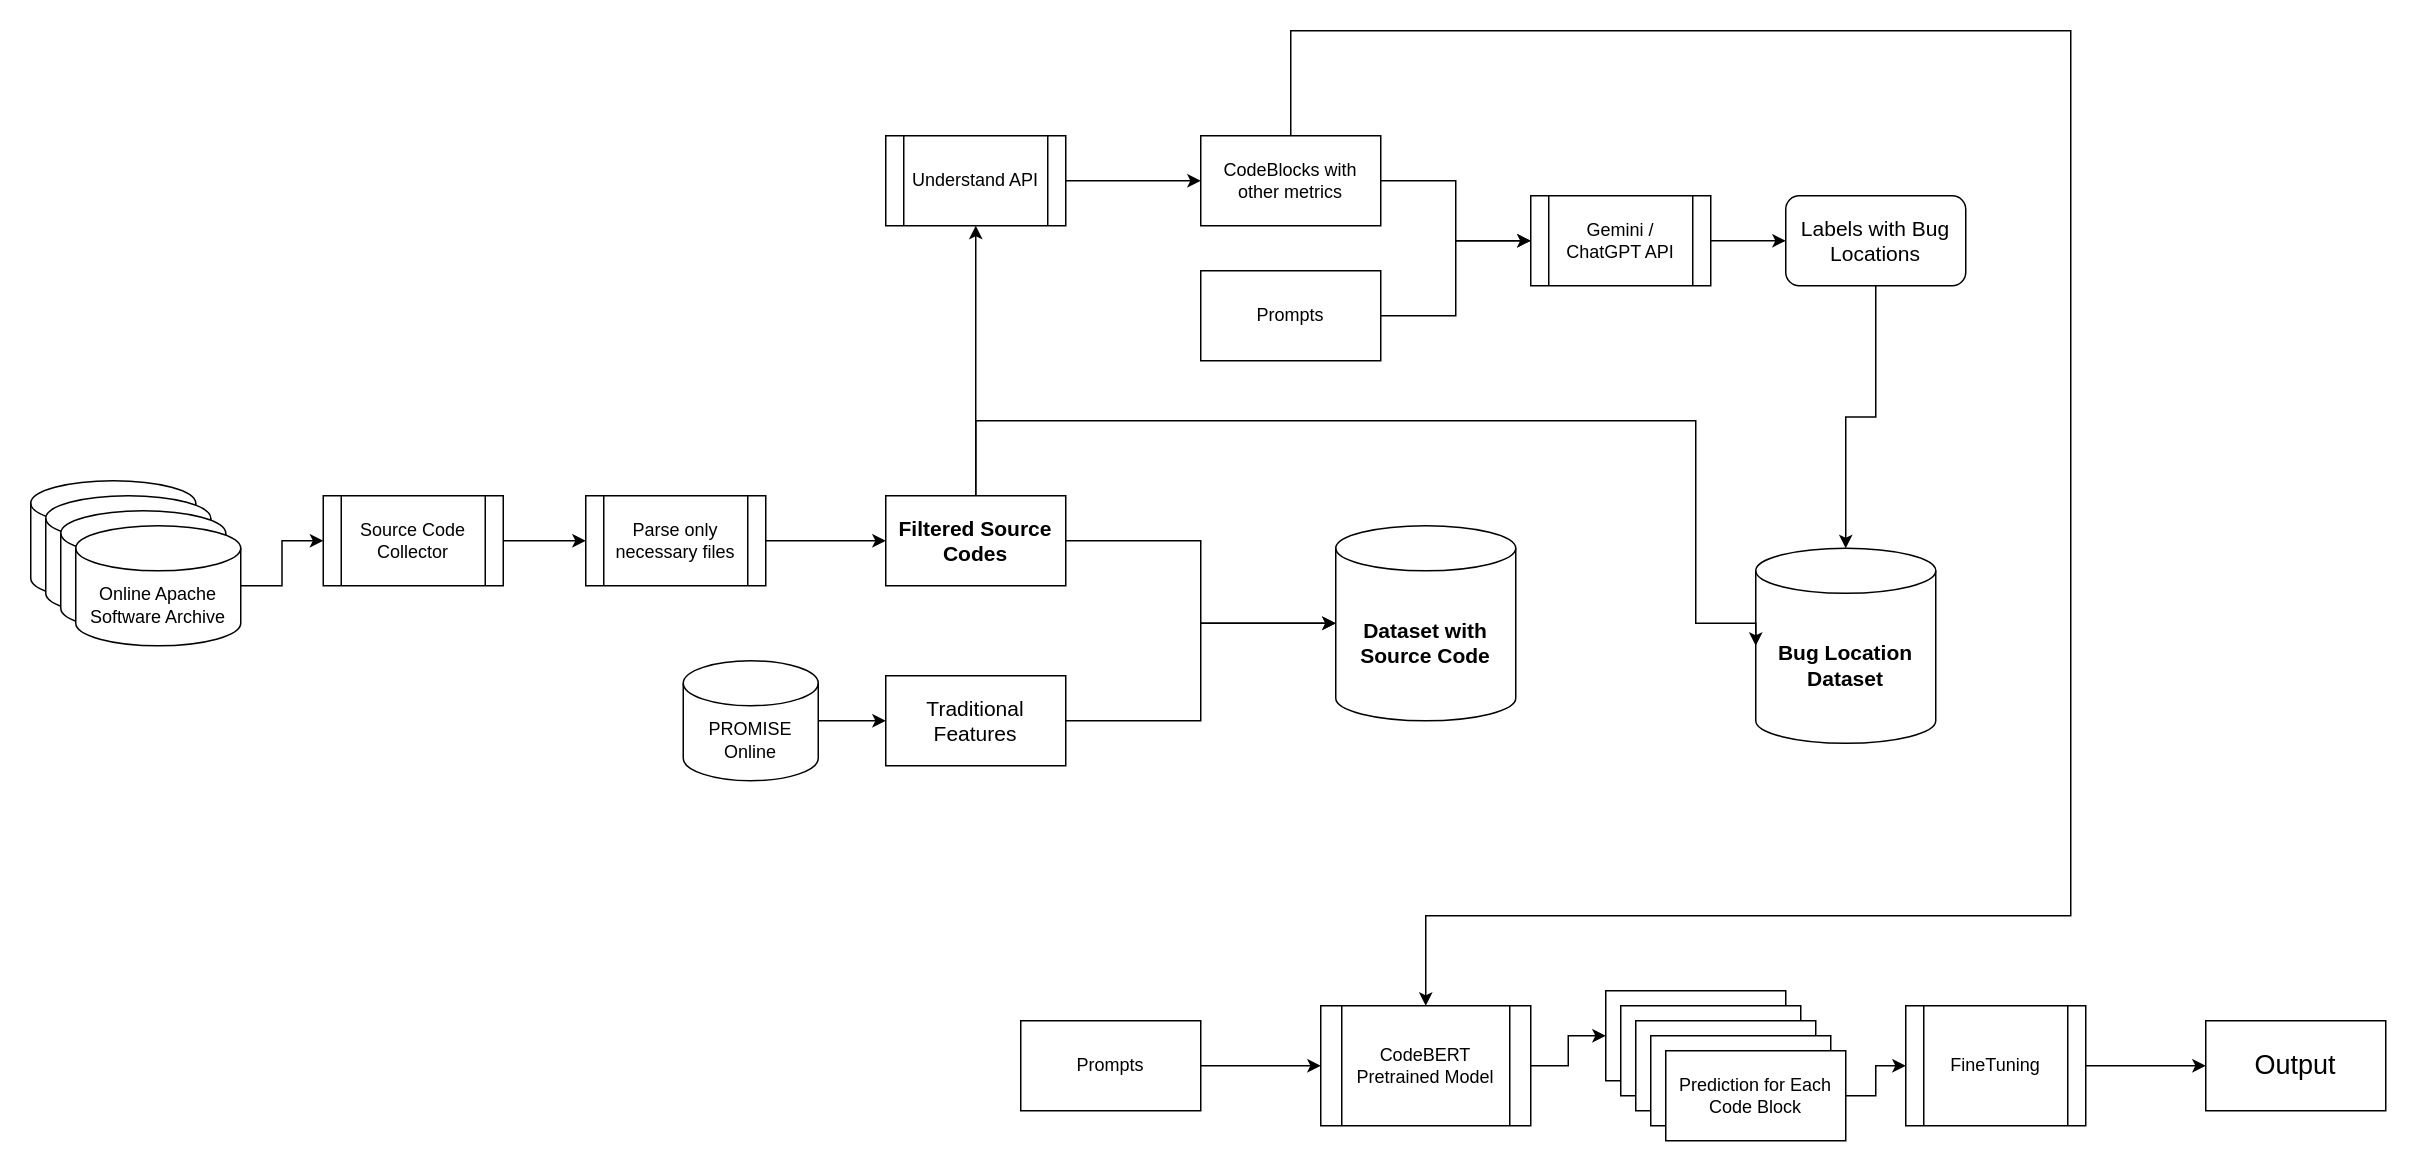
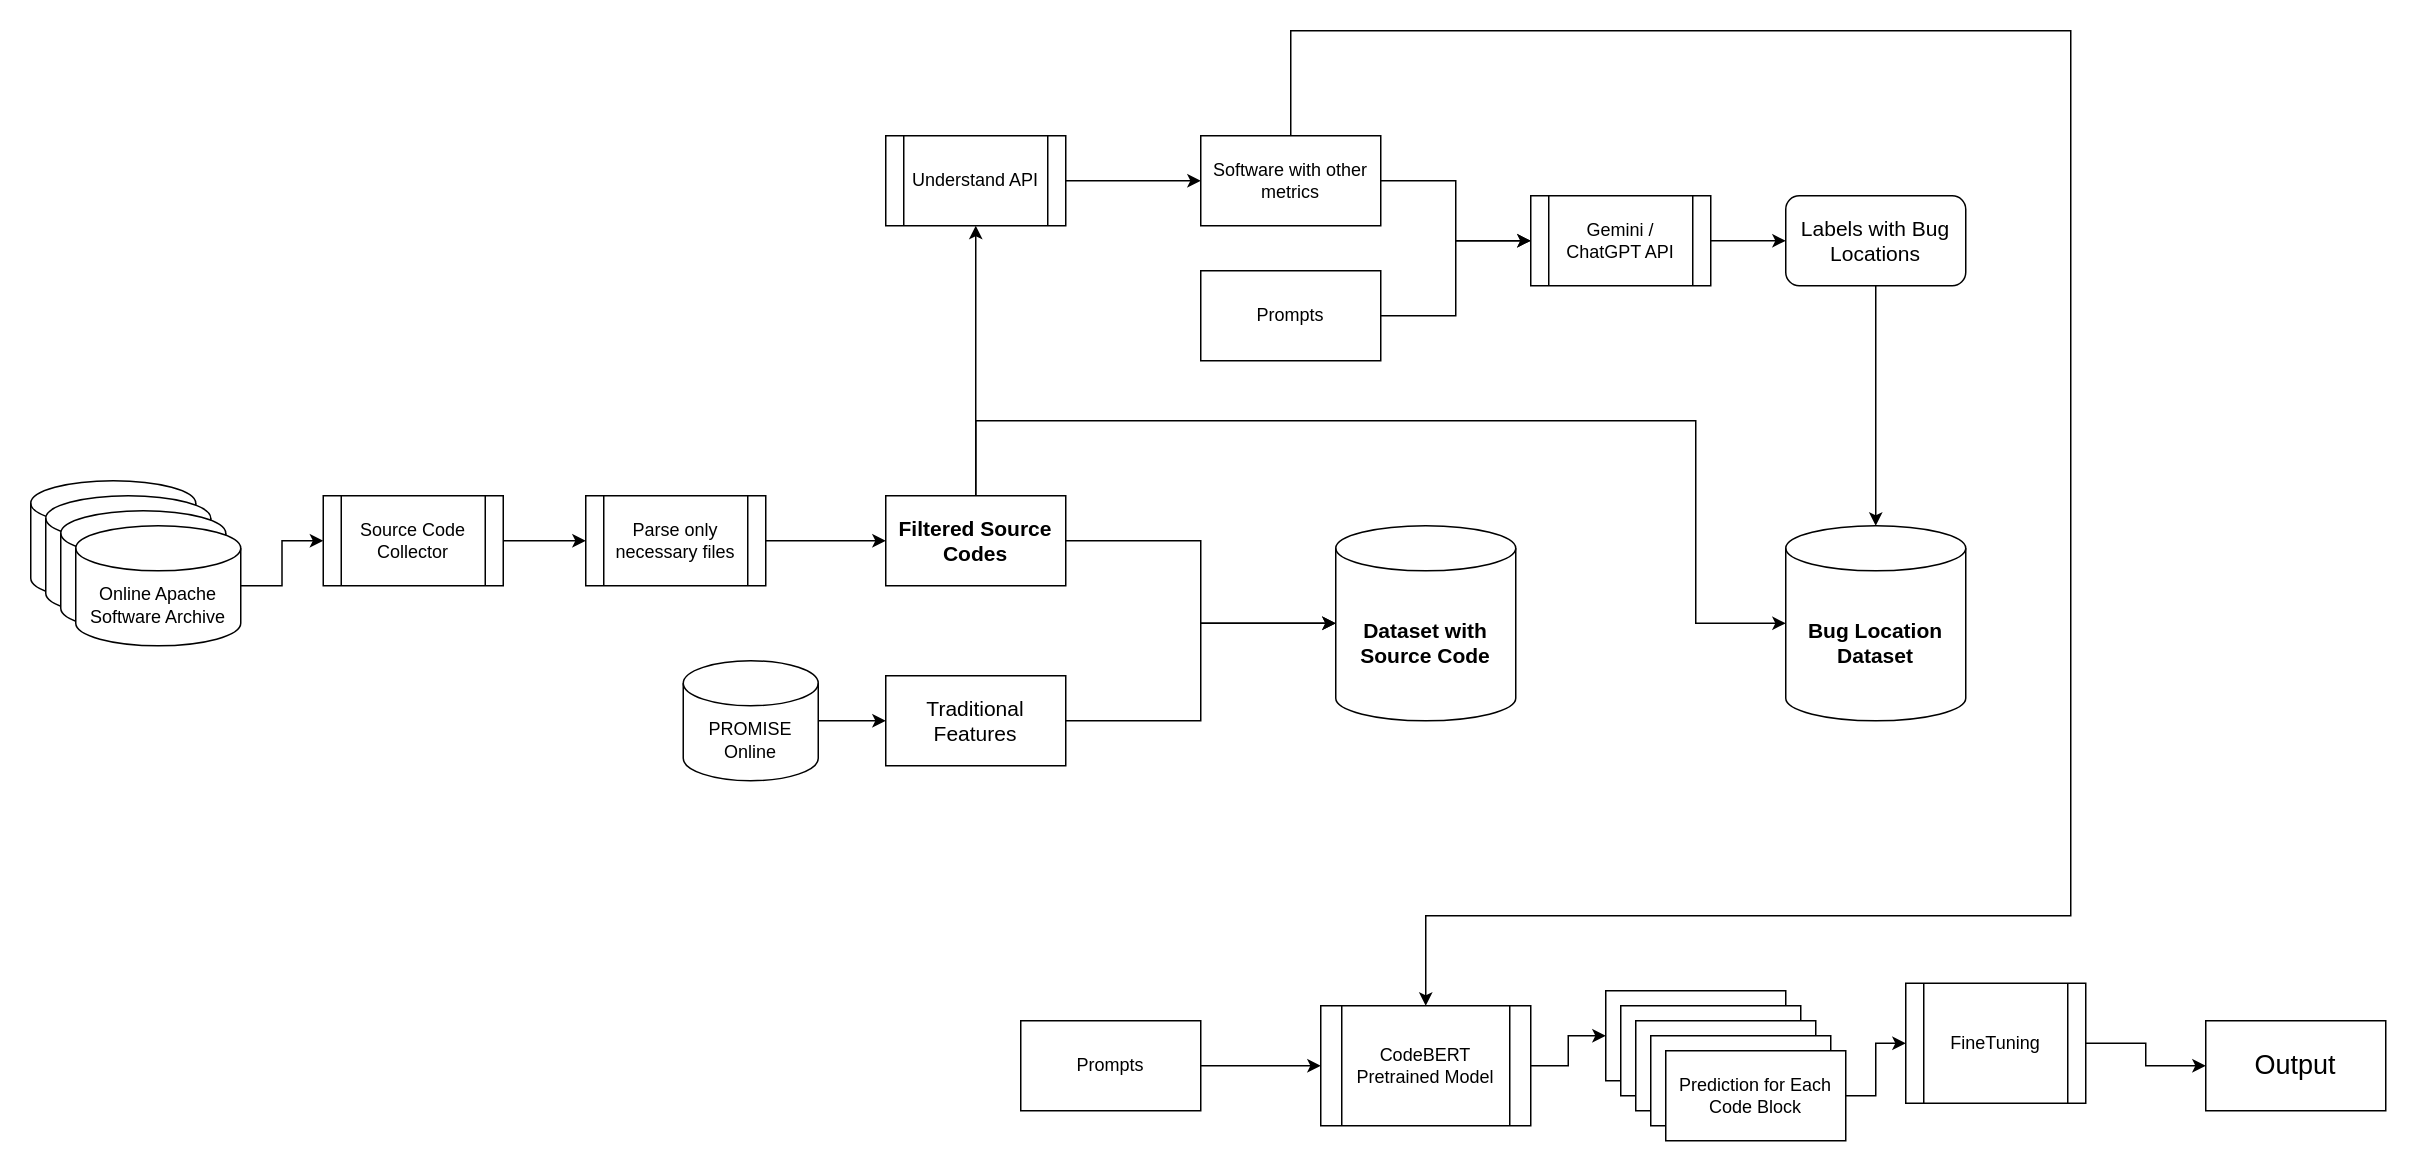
  <mxCell id="0" />
  <mxCell id="1" parent="0" />
  <mxCell id="2" value="" style="edgeStyle=orthogonalEdgeStyle;rounded=0;orthogonalLoop=1;jettySize=auto;html=1;" edge="1" parent="1" source="3" target="44"><mxGeometry relative="1" as="geometry" /></mxCell>
  <mxCell id="3" value="CodeBERT Pretrained Model" style="shape=process;whiteSpace=wrap;html=1;backgroundOutline=1;" vertex="1" parent="1"><mxGeometry x="880" y="670" width="140" height="80" as="geometry" /></mxCell>
  <mxCell id="4" value="" style="group" vertex="1" connectable="0" parent="1"><mxGeometry x="20" y="130" width="1290" height="390" as="geometry" /></mxCell>
  <mxCell id="5" value="" style="group;movable=1;resizable=1;rotatable=1;deletable=1;editable=1;locked=0;connectable=1;" vertex="1" connectable="0" parent="4"><mxGeometry x="435" y="310" width="255" height="80" as="geometry" /></mxCell>
  <mxCell id="6" value="&lt;font style=&quot;&quot;&gt;&lt;font style=&quot;font-size: 14px;&quot;&gt;Traditional Features&lt;/font&gt;&lt;br&gt;&lt;/font&gt;" style="rounded=0;whiteSpace=wrap;html=1;movable=1;resizable=1;rotatable=1;deletable=1;editable=1;locked=0;connectable=1;" vertex="1" parent="5"><mxGeometry x="135" y="10" width="120" height="60" as="geometry" /></mxCell>
  <mxCell id="7" style="edgeStyle=orthogonalEdgeStyle;rounded=0;orthogonalLoop=1;jettySize=auto;html=1;entryX=0;entryY=0.5;entryDx=0;entryDy=0;movable=1;resizable=1;rotatable=1;deletable=1;editable=1;locked=0;connectable=1;" edge="1" parent="5" source="8" target="6"><mxGeometry relative="1" as="geometry" /></mxCell>
  <mxCell id="8" value="PROMISE Online" style="shape=cylinder3;whiteSpace=wrap;html=1;boundedLbl=1;backgroundOutline=1;size=15;movable=1;resizable=1;rotatable=1;deletable=1;editable=1;locked=0;connectable=1;" vertex="1" parent="5"><mxGeometry width="90" height="80" as="geometry" /></mxCell>
  <mxCell id="9" value="" style="group;movable=1;resizable=1;rotatable=1;deletable=1;editable=1;locked=0;connectable=1;" vertex="1" connectable="0" parent="4"><mxGeometry y="190" width="690" height="110" as="geometry" /></mxCell>
  <mxCell id="10" value="" style="group;movable=1;resizable=1;rotatable=1;deletable=1;editable=1;locked=0;connectable=1;" vertex="1" connectable="0" parent="9"><mxGeometry width="140" height="110" as="geometry" /></mxCell>
  <mxCell id="11" value="Online Apache Software Archive" style="shape=cylinder3;whiteSpace=wrap;html=1;boundedLbl=1;backgroundOutline=1;size=15;movable=1;resizable=1;rotatable=1;deletable=1;editable=1;locked=0;connectable=1;" vertex="1" parent="10"><mxGeometry width="110" height="80" as="geometry" /></mxCell>
  <mxCell id="12" value="Online Apache Software Archive" style="shape=cylinder3;whiteSpace=wrap;html=1;boundedLbl=1;backgroundOutline=1;size=15;movable=1;resizable=1;rotatable=1;deletable=1;editable=1;locked=0;connectable=1;" vertex="1" parent="10"><mxGeometry x="10" y="10" width="110" height="80" as="geometry" /></mxCell>
  <mxCell id="13" value="Online Apache Software Archive" style="shape=cylinder3;whiteSpace=wrap;html=1;boundedLbl=1;backgroundOutline=1;size=15;movable=1;resizable=1;rotatable=1;deletable=1;editable=1;locked=0;connectable=1;" vertex="1" parent="10"><mxGeometry x="20" y="20" width="110" height="80" as="geometry" /></mxCell>
  <mxCell id="14" value="Online Apache Software Archive" style="shape=cylinder3;whiteSpace=wrap;html=1;boundedLbl=1;backgroundOutline=1;size=15;movable=1;resizable=1;rotatable=1;deletable=1;editable=1;locked=0;connectable=1;" vertex="1" parent="10"><mxGeometry x="30" y="30" width="110" height="80" as="geometry" /></mxCell>
  <mxCell id="15" value="Source Code Collector" style="shape=process;whiteSpace=wrap;html=1;backgroundOutline=1;movable=1;resizable=1;rotatable=1;deletable=1;editable=1;locked=0;connectable=1;" vertex="1" parent="9"><mxGeometry x="195" y="10" width="120" height="60" as="geometry" /></mxCell>
  <mxCell id="16" value="" style="edgeStyle=orthogonalEdgeStyle;rounded=0;orthogonalLoop=1;jettySize=auto;html=1;movable=1;resizable=1;rotatable=1;deletable=1;editable=1;locked=0;connectable=1;" edge="1" parent="9" source="14" target="15"><mxGeometry relative="1" as="geometry" /></mxCell>
  <mxCell id="17" value="Parse only necessary files" style="shape=process;whiteSpace=wrap;html=1;backgroundOutline=1;movable=1;resizable=1;rotatable=1;deletable=1;editable=1;locked=0;connectable=1;" vertex="1" parent="9"><mxGeometry x="370" y="10" width="120" height="60" as="geometry" /></mxCell>
  <mxCell id="18" value="" style="edgeStyle=orthogonalEdgeStyle;rounded=0;orthogonalLoop=1;jettySize=auto;html=1;movable=1;resizable=1;rotatable=1;deletable=1;editable=1;locked=0;connectable=1;" edge="1" parent="9" source="15" target="17"><mxGeometry relative="1" as="geometry" /></mxCell>
  <mxCell id="19" value="&lt;font style=&quot;font-size: 14px;&quot;&gt;&lt;b&gt;Filtered Source Codes&lt;/b&gt;&lt;/font&gt;" style="whiteSpace=wrap;html=1;movable=1;resizable=1;rotatable=1;deletable=1;editable=1;locked=0;connectable=1;" vertex="1" parent="9"><mxGeometry x="570" y="10" width="120" height="60" as="geometry" /></mxCell>
  <mxCell id="20" value="" style="edgeStyle=orthogonalEdgeStyle;rounded=0;orthogonalLoop=1;jettySize=auto;html=1;movable=1;resizable=1;rotatable=1;deletable=1;editable=1;locked=0;connectable=1;" edge="1" parent="9" source="17" target="19"><mxGeometry relative="1" as="geometry" /></mxCell>
  <mxCell id="21" value="&lt;font style=&quot;font-size: 14px;&quot;&gt;&lt;b&gt;Dataset with Source Code&lt;/b&gt;&lt;/font&gt;" style="shape=cylinder3;whiteSpace=wrap;html=1;boundedLbl=1;backgroundOutline=1;size=15;movable=1;resizable=1;rotatable=1;deletable=1;editable=1;locked=0;connectable=1;" vertex="1" parent="4"><mxGeometry x="870" y="220" width="120" height="130" as="geometry" /></mxCell>
  <mxCell id="22" value="" style="edgeStyle=orthogonalEdgeStyle;rounded=0;orthogonalLoop=1;jettySize=auto;html=1;movable=1;resizable=1;rotatable=1;deletable=1;editable=1;locked=0;connectable=1;" edge="1" parent="4" source="6" target="21"><mxGeometry relative="1" as="geometry" /></mxCell>
  <mxCell id="23" value="" style="edgeStyle=orthogonalEdgeStyle;rounded=0;orthogonalLoop=1;jettySize=auto;html=1;movable=1;resizable=1;rotatable=1;deletable=1;editable=1;locked=0;connectable=1;" edge="1" parent="4" source="19" target="21"><mxGeometry relative="1" as="geometry" /></mxCell>
- <mxCell id="24" value="CodeBlocks with other metrics" style="whiteSpace=wrap;html=1;" vertex="1" parent="4"><mxGeometry x="780" y="-40" width="120" height="60" as="geometry" /></mxCell>
+ <mxCell id="24" value="Software with other metrics" style="whiteSpace=wrap;html=1;" vertex="1" parent="4"><mxGeometry x="780" y="-40" width="120" height="60" as="geometry" /></mxCell>
  <mxCell id="25" value="Gemini / ChatGPT API" style="shape=process;whiteSpace=wrap;html=1;backgroundOutline=1;" vertex="1" parent="4"><mxGeometry x="1000" width="120" height="60" as="geometry" /></mxCell>
  <mxCell id="26" value="" style="edgeStyle=orthogonalEdgeStyle;rounded=0;orthogonalLoop=1;jettySize=auto;html=1;" edge="1" parent="4" source="24" target="25"><mxGeometry relative="1" as="geometry" /></mxCell>
  <mxCell id="27" value="&lt;font style=&quot;font-size: 14px;&quot;&gt;Labels&amp;nbsp;with Bug Locations&lt;/font&gt;" style="whiteSpace=wrap;html=1;rounded=1;" vertex="1" parent="4"><mxGeometry x="1170" width="120" height="60" as="geometry" /></mxCell>
  <mxCell id="28" value="" style="edgeStyle=orthogonalEdgeStyle;rounded=0;orthogonalLoop=1;jettySize=auto;html=1;" edge="1" parent="4" source="25" target="27"><mxGeometry relative="1" as="geometry" /></mxCell>
- <mxCell id="29" value="&lt;font style=&quot;font-size: 14px;&quot;&gt;&lt;b&gt;Bug Location Dataset&lt;/b&gt;&lt;/font&gt;" style="shape=cylinder3;whiteSpace=wrap;html=1;boundedLbl=1;backgroundOutline=1;size=15;movable=1;resizable=1;rotatable=1;deletable=1;editable=1;locked=0;connectable=1;" vertex="1" parent="4"><mxGeometry x="1150" y="235" width="120" height="130" as="geometry" /></mxCell>
+ <mxCell id="29" value="&lt;font style=&quot;font-size: 14px;&quot;&gt;&lt;b&gt;Bug Location Dataset&lt;/b&gt;&lt;/font&gt;" style="shape=cylinder3;whiteSpace=wrap;html=1;boundedLbl=1;backgroundOutline=1;size=15;movable=1;resizable=1;rotatable=1;deletable=1;editable=1;locked=0;connectable=1;" vertex="1" parent="4"><mxGeometry x="1170" y="220" width="120" height="130" as="geometry" /></mxCell>
  <mxCell id="30" value="" style="edgeStyle=orthogonalEdgeStyle;rounded=0;orthogonalLoop=1;jettySize=auto;html=1;" edge="1" parent="4" source="27" target="29"><mxGeometry relative="1" as="geometry" /></mxCell>
  <mxCell id="31" style="edgeStyle=orthogonalEdgeStyle;rounded=0;orthogonalLoop=1;jettySize=auto;html=1;entryX=0;entryY=0.5;entryDx=0;entryDy=0;entryPerimeter=0;" edge="1" parent="4" source="19" target="29"><mxGeometry relative="1" as="geometry"><mxPoint x="1110" y="200" as="targetPoint" /><Array as="points"><mxPoint x="630" y="150" /><mxPoint x="1110" y="150" /><mxPoint x="1110" y="285" /></Array></mxGeometry></mxCell>
  <mxCell id="32" style="edgeStyle=orthogonalEdgeStyle;rounded=0;orthogonalLoop=1;jettySize=auto;html=1;entryX=0;entryY=0.5;entryDx=0;entryDy=0;" edge="1" parent="4" source="33" target="25"><mxGeometry relative="1" as="geometry" /></mxCell>
  <mxCell id="33" value="Prompts" style="rounded=0;whiteSpace=wrap;html=1;" vertex="1" parent="4"><mxGeometry x="780" y="50" width="120" height="60" as="geometry" /></mxCell>
  <mxCell id="34" value="" style="edgeStyle=orthogonalEdgeStyle;rounded=0;orthogonalLoop=1;jettySize=auto;html=1;" edge="1" parent="1" source="35" target="3"><mxGeometry relative="1" as="geometry" /></mxCell>
  <mxCell id="35" value="Prompts" style="rounded=0;whiteSpace=wrap;html=1;" vertex="1" parent="1"><mxGeometry x="680" y="680" width="120" height="60" as="geometry" /></mxCell>
  <mxCell id="36" style="edgeStyle=orthogonalEdgeStyle;rounded=0;orthogonalLoop=1;jettySize=auto;html=1;entryX=0.5;entryY=0;entryDx=0;entryDy=0;" edge="1" parent="1" source="24" target="3"><mxGeometry relative="1" as="geometry"><mxPoint x="900" y="630" as="targetPoint" /><Array as="points"><mxPoint x="860" y="20" /><mxPoint x="1380" y="20" /><mxPoint x="1380" y="610" /><mxPoint x="950" y="610" /></Array></mxGeometry></mxCell>
  <mxCell id="37" value="Understand API" style="shape=process;whiteSpace=wrap;html=1;backgroundOutline=1;" vertex="1" parent="1"><mxGeometry x="590" y="90" width="120" height="60" as="geometry" /></mxCell>
  <mxCell id="38" value="" style="edgeStyle=orthogonalEdgeStyle;rounded=0;orthogonalLoop=1;jettySize=auto;html=1;" edge="1" parent="1" source="19" target="37"><mxGeometry relative="1" as="geometry" /></mxCell>
  <mxCell id="39" value="" style="edgeStyle=orthogonalEdgeStyle;rounded=0;orthogonalLoop=1;jettySize=auto;html=1;" edge="1" parent="1" source="37" target="24"><mxGeometry relative="1" as="geometry" /></mxCell>
  <mxCell id="40" value="" style="edgeStyle=orthogonalEdgeStyle;rounded=0;orthogonalLoop=1;jettySize=auto;html=1;" edge="1" parent="1" source="41" target="42"><mxGeometry relative="1" as="geometry" /></mxCell>
- <mxCell id="41" value="FineTuning" style="shape=process;whiteSpace=wrap;html=1;backgroundOutline=1;" vertex="1" parent="1"><mxGeometry x="1270" y="670" width="120" height="80" as="geometry" /></mxCell>
+ <mxCell id="41" value="FineTuning" style="shape=process;whiteSpace=wrap;html=1;backgroundOutline=1;" vertex="1" parent="1"><mxGeometry x="1270" y="655" width="120" height="80" as="geometry" /></mxCell>
  <mxCell id="42" value="&lt;font style=&quot;font-size: 18px;&quot;&gt;Output&lt;/font&gt;" style="whiteSpace=wrap;html=1;" vertex="1" parent="1"><mxGeometry x="1470" y="680" width="120" height="60" as="geometry" /></mxCell>
  <mxCell id="43" value="" style="group" vertex="1" connectable="0" parent="1"><mxGeometry x="1070" y="660" width="160" height="100" as="geometry" /></mxCell>
  <mxCell id="44" value="" style="whiteSpace=wrap;html=1;" vertex="1" parent="43"><mxGeometry width="120" height="60" as="geometry" /></mxCell>
  <mxCell id="45" value="" style="whiteSpace=wrap;html=1;" vertex="1" parent="43"><mxGeometry x="10" y="10" width="120" height="60" as="geometry" /></mxCell>
  <mxCell id="46" value="" style="whiteSpace=wrap;html=1;" vertex="1" parent="43"><mxGeometry x="20" y="20" width="120" height="60" as="geometry" /></mxCell>
  <mxCell id="47" value="" style="whiteSpace=wrap;html=1;" vertex="1" parent="43"><mxGeometry x="30" y="30" width="120" height="60" as="geometry" /></mxCell>
  <mxCell id="48" value="Prediction for Each Code Block" style="whiteSpace=wrap;html=1;" vertex="1" parent="43"><mxGeometry x="40" y="40" width="120" height="60" as="geometry" /></mxCell>
  <mxCell id="49" value="" style="edgeStyle=orthogonalEdgeStyle;rounded=0;orthogonalLoop=1;jettySize=auto;html=1;" edge="1" parent="1" source="48" target="41"><mxGeometry relative="1" as="geometry" /></mxCell>
